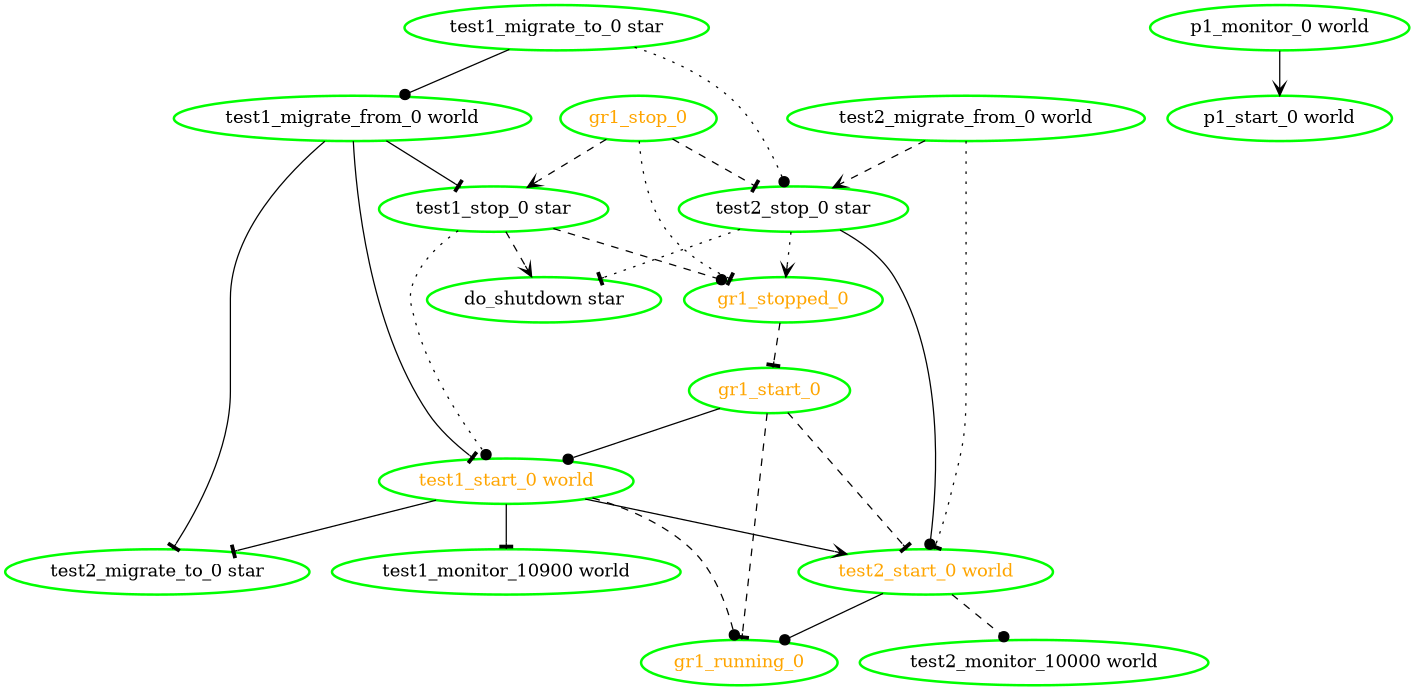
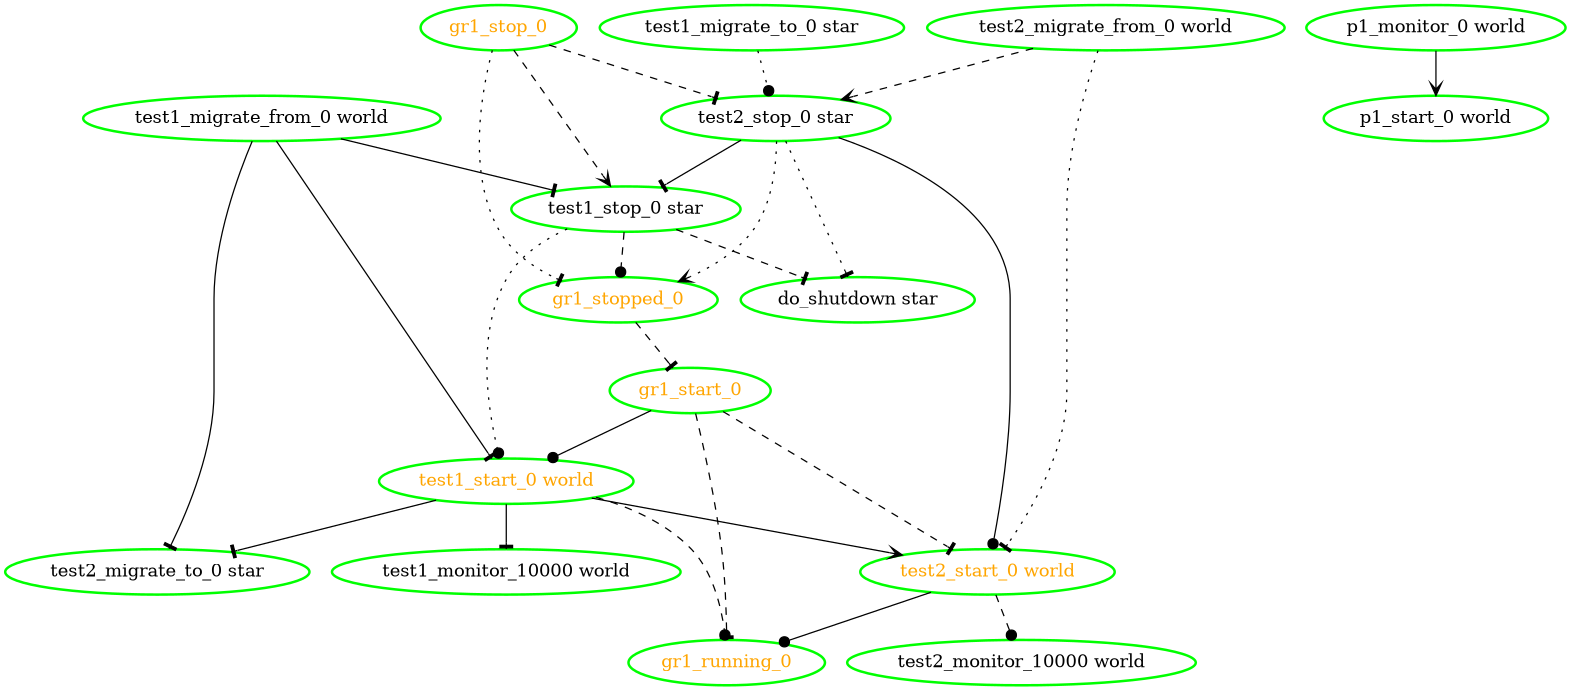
  digraph {
    node [color=green fontcolor=black style=bold]
    edge [arrowhead=tee style=solid]
    gr1_running_0 [fontcolor=orange]
    gr1_start_0 [fontcolor=orange]
    "test1_start_0 world" [fontcolor=orange]
    "test2_start_0 world" [fontcolor=orange]
    "test2_migrate_to_0 star"
-   "test1_monitor_10000 world" [label="test1_monitor_10900 world"]
+   "test1_monitor_10000 world"
    "test2_monitor_10000 world"
    gr1_stop_0 [fontcolor=orange]
    gr1_stopped_0 [fontcolor=orange]
    "test1_stop_0 star"
    "test2_stop_0 star"
    "do_shutdown star"
    "test1_migrate_to_0 star"
    "test1_migrate_from_0 world"
    "p1_monitor_0 world"
    "p1_start_0 world"
    "test2_migrate_from_0 world"
    gr1_start_0 -> gr1_running_0 [style=dashed]
    gr1_start_0 -> "test1_start_0 world" [arrowhead=dot]
    gr1_start_0 -> "test2_start_0 world" [style=dashed]
    "test1_start_0 world" -> gr1_running_0 [arrowhead=dot style=dashed]
    "test1_start_0 world" -> "test2_start_0 world" [arrowhead=vee]
    "test1_start_0 world" -> "test2_migrate_to_0 star"
    "test1_start_0 world" -> "test1_monitor_10000 world"
    "test2_start_0 world" -> gr1_running_0 [arrowhead=dot]
    "test2_start_0 world" -> "test2_monitor_10000 world" [arrowhead=dot style=dashed]
    gr1_stop_0 -> gr1_stopped_0 [style=dotted]
    gr1_stop_0 -> "test1_stop_0 star" [arrowhead=vee style=dashed]
    gr1_stop_0 -> "test2_stop_0 star" [style=dashed]
    gr1_stopped_0 -> gr1_start_0 [style=dashed]
    "test1_stop_0 star" -> "test1_start_0 world" [arrowhead=dot style=dotted]
    "test1_stop_0 star" -> gr1_stopped_0 [arrowhead=dot style=dashed]
-   "test1_stop_0 star" -> "do_shutdown star" [arrowhead=vee style=dashed]
+   "test1_stop_0 star" -> "do_shutdown star" [style=dashed]
    "test2_stop_0 star" -> "test2_start_0 world" [arrowhead=dot]
    "test2_stop_0 star" -> gr1_stopped_0 [arrowhead=vee style=dotted]
+   "test2_stop_0 star" -> "test1_stop_0 star"
    "test2_stop_0 star" -> "do_shutdown star" [style=dotted]
    "test1_migrate_to_0 star" -> "test2_stop_0 star" [arrowhead=dot style=dotted]
-   "test1_migrate_to_0 star" -> "test1_migrate_from_0 world" [arrowhead=dot]
    "test1_migrate_from_0 world" -> "test1_start_0 world"
    "test1_migrate_from_0 world" -> "test2_migrate_to_0 star"
    "test1_migrate_from_0 world" -> "test1_stop_0 star"
    "p1_monitor_0 world" -> "p1_start_0 world" [arrowhead=vee]
    "test2_migrate_from_0 world" -> "test2_start_0 world" [style=dotted]
    "test2_migrate_from_0 world" -> "test2_stop_0 star" [arrowhead=vee style=dashed]
  }
